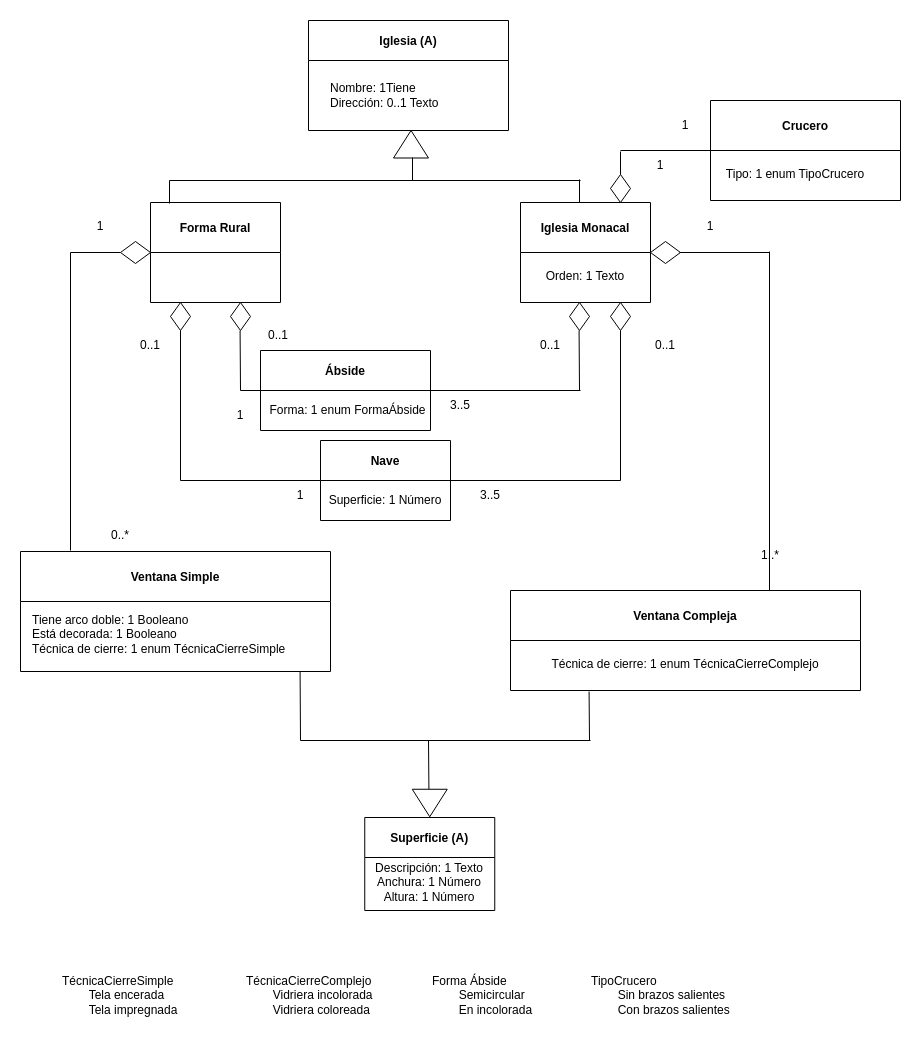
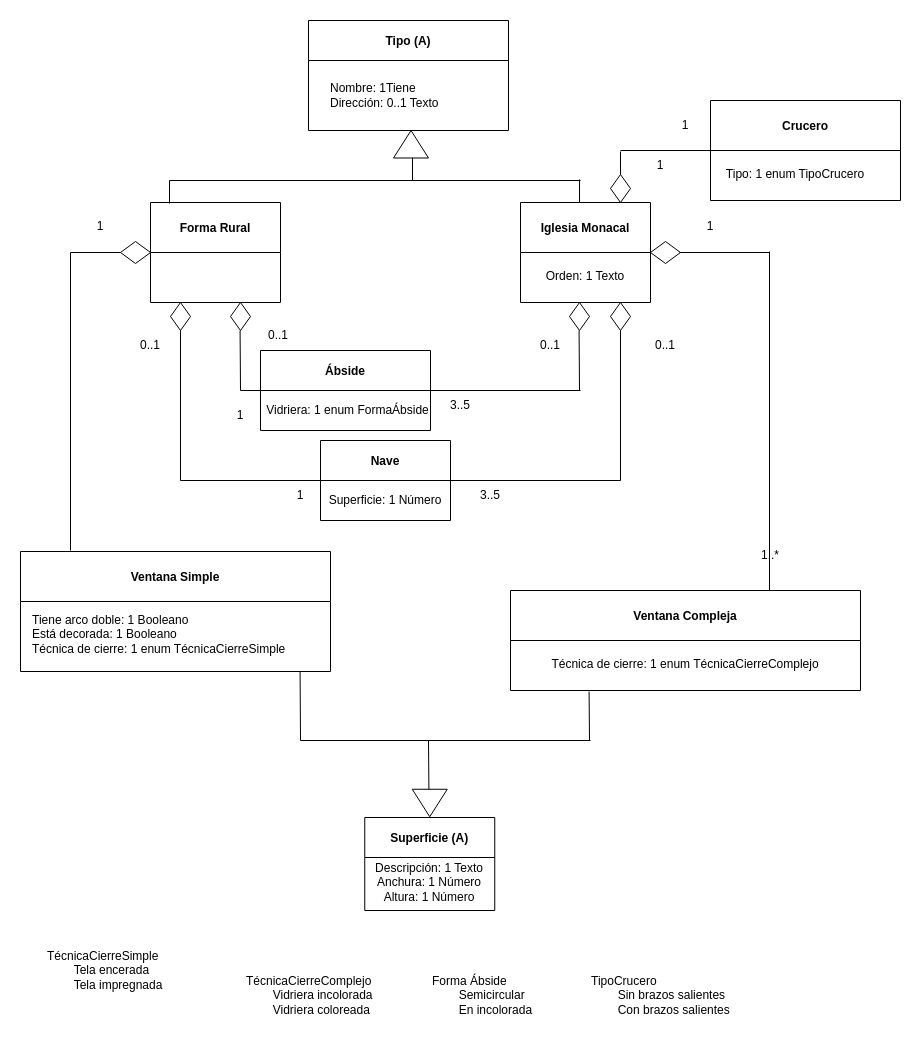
  <mxCell id="0" />
  <mxCell id="1" parent="0" />
- <mxCell id="2" value="Iglesia (A)" style="swimlane;startSize=40;" vertex="1" parent="1"><mxGeometry x="308" y="20" width="200" height="110" as="geometry" /></mxCell>
+ <mxCell id="2" value="Tipo (A)" style="swimlane;startSize=40;" vertex="1" parent="1"><mxGeometry x="308" y="20" width="200" height="110" as="geometry" /></mxCell>
  <mxCell id="3" value="Nombre: 1Tiene&lt;br&gt;Dirección: 0..1 Texto" style="text;html=1;strokeColor=none;fillColor=none;align=left;verticalAlign=middle;whiteSpace=wrap;rounded=0;" vertex="1" parent="2"><mxGeometry x="20" y="60" width="200" height="30" as="geometry" /></mxCell>
  <mxCell id="4" value="" style="triangle;whiteSpace=wrap;html=1;rotation=-90;" vertex="1" parent="1"><mxGeometry x="396.75" y="126.25" width="27.5" height="35" as="geometry" /></mxCell>
  <mxCell id="5" value="" style="endArrow=none;html=1;" edge="1" parent="1"><mxGeometry width="50" height="50" relative="1" as="geometry"><mxPoint x="412" y="157" as="sourcePoint" /><mxPoint x="412" y="180" as="targetPoint" /></mxGeometry></mxCell>
  <mxCell id="6" value="" style="endArrow=none;html=1;" edge="1" parent="1"><mxGeometry width="50" height="50" relative="1" as="geometry"><mxPoint x="169" y="180" as="sourcePoint" /><mxPoint x="580" y="180" as="targetPoint" /></mxGeometry></mxCell>
  <mxCell id="7" value="Forma Rural" style="swimlane;startSize=50;" vertex="1" parent="1"><mxGeometry x="150" y="202" width="130" height="100" as="geometry" /></mxCell>
  <mxCell id="8" value="" style="endArrow=none;html=1;" edge="1" parent="1"><mxGeometry width="50" height="50" relative="1" as="geometry"><mxPoint x="169" y="180" as="sourcePoint" /><mxPoint x="169" y="203" as="targetPoint" /></mxGeometry></mxCell>
  <mxCell id="9" value="" style="endArrow=none;html=1;" edge="1" parent="1"><mxGeometry width="50" height="50" relative="1" as="geometry"><mxPoint x="579" y="179" as="sourcePoint" /><mxPoint x="579" y="202" as="targetPoint" /></mxGeometry></mxCell>
  <mxCell id="10" value="Iglesia Monacal" style="swimlane;startSize=50;" vertex="1" parent="1"><mxGeometry x="520" y="202" width="130" height="100" as="geometry" /></mxCell>
  <mxCell id="11" value="Orden: 1 Texto" style="text;html=1;strokeColor=none;fillColor=none;align=center;verticalAlign=middle;whiteSpace=wrap;rounded=0;" vertex="1" parent="10"><mxGeometry y="48" width="130" height="52" as="geometry" /></mxCell>
  <mxCell id="12" value="" style="rhombus;whiteSpace=wrap;html=1;" vertex="1" parent="1"><mxGeometry x="120" y="241" width="30" height="22" as="geometry" /></mxCell>
  <mxCell id="13" value="" style="endArrow=none;html=1;exitX=0;exitY=0.5;exitDx=0;exitDy=0;" edge="1" parent="1" source="12"><mxGeometry width="50" height="50" relative="1" as="geometry"><mxPoint x="140" y="230" as="sourcePoint" /><mxPoint x="70" y="252" as="targetPoint" /></mxGeometry></mxCell>
  <mxCell id="14" value="" style="endArrow=none;html=1;" edge="1" parent="1"><mxGeometry width="50" height="50" relative="1" as="geometry"><mxPoint x="70" y="550" as="sourcePoint" /><mxPoint x="70" y="252" as="targetPoint" /></mxGeometry></mxCell>
  <mxCell id="15" value="Ventana Simple" style="swimlane;startSize=50;" vertex="1" parent="1"><mxGeometry x="20" y="551" width="310" height="120" as="geometry" /></mxCell>
  <mxCell id="16" value="Tiene arco doble: 1 Booleano&lt;br&gt;Está decorada: 1 Booleano&lt;br&gt;Técnica de cierre: 1 enum TécnicaCierreSimple" style="text;html=1;strokeColor=none;fillColor=none;align=left;verticalAlign=middle;whiteSpace=wrap;rounded=0;" vertex="1" parent="15"><mxGeometry x="10" y="40" width="290" height="85" as="geometry" /></mxCell>
  <mxCell id="17" value="" style="rhombus;whiteSpace=wrap;html=1;" vertex="1" parent="1"><mxGeometry x="170" y="302" width="20" height="28" as="geometry" /></mxCell>
  <mxCell id="18" value="" style="rhombus;whiteSpace=wrap;html=1;" vertex="1" parent="1"><mxGeometry x="230" y="302" width="20" height="28" as="geometry" /></mxCell>
  <mxCell id="19" value="" style="endArrow=none;html=1;" edge="1" parent="1"><mxGeometry width="50" height="50" relative="1" as="geometry"><mxPoint x="180" y="480" as="sourcePoint" /><mxPoint x="180" y="330" as="targetPoint" /></mxGeometry></mxCell>
  <mxCell id="20" value="" style="endArrow=none;html=1;entryX=0;entryY=0.5;entryDx=0;entryDy=0;" edge="1" parent="1" target="21"><mxGeometry width="50" height="50" relative="1" as="geometry"><mxPoint x="180" y="480" as="sourcePoint" /><mxPoint x="260" y="480" as="targetPoint" /></mxGeometry></mxCell>
  <mxCell id="21" value="Nave" style="swimlane;startSize=40;" vertex="1" parent="1"><mxGeometry x="320" y="440" width="130" height="80" as="geometry" /></mxCell>
  <mxCell id="22" value="Superficie: 1 Número" style="text;html=1;strokeColor=none;fillColor=none;align=center;verticalAlign=middle;whiteSpace=wrap;rounded=0;" vertex="1" parent="21"><mxGeometry x="5" y="40" width="120" height="40" as="geometry" /></mxCell>
  <mxCell id="23" value="Ábside" style="swimlane;startSize=40;" vertex="1" parent="1"><mxGeometry x="260" y="350" width="170" height="80" as="geometry" /></mxCell>
- <mxCell id="24" value="Forma: 1 enum FormaÁbside" style="text;html=1;strokeColor=none;fillColor=none;align=center;verticalAlign=middle;whiteSpace=wrap;rounded=0;" vertex="1" parent="23"><mxGeometry x="5" y="40" width="165" height="40" as="geometry" /></mxCell>
+ <mxCell id="24" value="Vidriera: 1 enum FormaÁbside" style="text;html=1;strokeColor=none;fillColor=none;align=center;verticalAlign=middle;whiteSpace=wrap;rounded=0;" vertex="1" parent="23"><mxGeometry x="5" y="40" width="165" height="40" as="geometry" /></mxCell>
  <mxCell id="25" value="" style="endArrow=none;html=1;" edge="1" parent="1"><mxGeometry width="50" height="50" relative="1" as="geometry"><mxPoint x="240" y="390" as="sourcePoint" /><mxPoint x="239.58" y="330" as="targetPoint" /></mxGeometry></mxCell>
  <mxCell id="26" value="" style="endArrow=none;html=1;entryX=0;entryY=0.5;entryDx=0;entryDy=0;" edge="1" parent="1" target="23"><mxGeometry width="50" height="50" relative="1" as="geometry"><mxPoint x="240" y="390" as="sourcePoint" /><mxPoint x="320" y="390" as="targetPoint" /></mxGeometry></mxCell>
  <mxCell id="27" value="" style="endArrow=none;html=1;" edge="1" parent="1"><mxGeometry width="50" height="50" relative="1" as="geometry"><mxPoint x="430" y="390" as="sourcePoint" /><mxPoint x="580" y="390" as="targetPoint" /></mxGeometry></mxCell>
  <mxCell id="28" value="" style="endArrow=none;html=1;" edge="1" parent="1"><mxGeometry width="50" height="50" relative="1" as="geometry"><mxPoint x="579" y="390" as="sourcePoint" /><mxPoint x="578.58" y="330" as="targetPoint" /></mxGeometry></mxCell>
  <mxCell id="29" value="" style="rhombus;whiteSpace=wrap;html=1;" vertex="1" parent="1"><mxGeometry x="569" y="302" width="20" height="28" as="geometry" /></mxCell>
  <mxCell id="30" value="" style="endArrow=none;html=1;" edge="1" parent="1"><mxGeometry width="50" height="50" relative="1" as="geometry"><mxPoint x="448" y="480" as="sourcePoint" /><mxPoint x="620" y="480" as="targetPoint" /></mxGeometry></mxCell>
  <mxCell id="31" value="" style="endArrow=none;html=1;" edge="1" parent="1"><mxGeometry width="50" height="50" relative="1" as="geometry"><mxPoint x="620" y="480" as="sourcePoint" /><mxPoint x="620" y="330" as="targetPoint" /></mxGeometry></mxCell>
  <mxCell id="32" value="" style="rhombus;whiteSpace=wrap;html=1;" vertex="1" parent="1"><mxGeometry x="610" y="302" width="20" height="28" as="geometry" /></mxCell>
  <mxCell id="33" value="" style="rhombus;whiteSpace=wrap;html=1;" vertex="1" parent="1"><mxGeometry x="610" y="174" width="20" height="28" as="geometry" /></mxCell>
  <mxCell id="34" value="" style="endArrow=none;html=1;" edge="1" parent="1"><mxGeometry width="50" height="50" relative="1" as="geometry"><mxPoint x="620" y="151" as="sourcePoint" /><mxPoint x="620" y="174" as="targetPoint" /></mxGeometry></mxCell>
  <mxCell id="35" value="" style="endArrow=none;html=1;" edge="1" parent="1"><mxGeometry width="50" height="50" relative="1" as="geometry"><mxPoint x="620" y="150" as="sourcePoint" /><mxPoint x="710" y="150" as="targetPoint" /></mxGeometry></mxCell>
  <mxCell id="36" value="Crucero" style="swimlane;startSize=50;" vertex="1" parent="1"><mxGeometry x="710" y="100" width="190" height="100" as="geometry" /></mxCell>
  <mxCell id="37" value="Tipo: 1 enum TipoCrucero" style="text;html=1;strokeColor=none;fillColor=none;align=center;verticalAlign=middle;whiteSpace=wrap;rounded=0;" vertex="1" parent="36"><mxGeometry y="48" width="170" height="52" as="geometry" /></mxCell>
  <mxCell id="38" value="" style="rhombus;whiteSpace=wrap;html=1;" vertex="1" parent="1"><mxGeometry x="650" y="241" width="30" height="22" as="geometry" /></mxCell>
  <mxCell id="39" value="" style="endArrow=none;html=1;" edge="1" parent="1"><mxGeometry width="50" height="50" relative="1" as="geometry"><mxPoint x="679" y="252" as="sourcePoint" /><mxPoint x="769" y="252" as="targetPoint" /></mxGeometry></mxCell>
  <mxCell id="40" value="" style="endArrow=none;html=1;" edge="1" parent="1"><mxGeometry width="50" height="50" relative="1" as="geometry"><mxPoint x="769" y="590" as="sourcePoint" /><mxPoint x="769" y="251" as="targetPoint" /></mxGeometry></mxCell>
  <mxCell id="41" value="Ventana Compleja" style="swimlane;startSize=50;" vertex="1" parent="1"><mxGeometry x="510" y="590" width="350" height="100" as="geometry" /></mxCell>
  <mxCell id="42" value="Técnica de cierre: 1 enum TécnicaCierreComplejo" style="text;html=1;strokeColor=none;fillColor=none;align=center;verticalAlign=middle;whiteSpace=wrap;rounded=0;" vertex="1" parent="41"><mxGeometry y="48" width="350" height="52" as="geometry" /></mxCell>
  <mxCell id="43" value="" style="endArrow=none;html=1;" edge="1" parent="1"><mxGeometry width="50" height="50" relative="1" as="geometry"><mxPoint x="589" y="740" as="sourcePoint" /><mxPoint x="588.58" y="691" as="targetPoint" /></mxGeometry></mxCell>
  <mxCell id="44" value="" style="endArrow=none;html=1;" edge="1" parent="1"><mxGeometry width="50" height="50" relative="1" as="geometry"><mxPoint x="300" y="740" as="sourcePoint" /><mxPoint x="299.58" y="671" as="targetPoint" /></mxGeometry></mxCell>
  <mxCell id="45" value="" style="endArrow=none;html=1;" edge="1" parent="1"><mxGeometry width="50" height="50" relative="1" as="geometry"><mxPoint x="300" y="740" as="sourcePoint" /><mxPoint x="590" y="740" as="targetPoint" /></mxGeometry></mxCell>
  <mxCell id="46" value="" style="endArrow=none;html=1;" edge="1" parent="1"><mxGeometry width="50" height="50" relative="1" as="geometry"><mxPoint x="428.42" y="789" as="sourcePoint" /><mxPoint x="428" y="740" as="targetPoint" /></mxGeometry></mxCell>
  <mxCell id="47" value="" style="triangle;whiteSpace=wrap;html=1;rotation=90;" vertex="1" parent="1"><mxGeometry x="415.5" y="785" width="27.5" height="35" as="geometry" /></mxCell>
  <mxCell id="48" value="Superficie (A)" style="swimlane;startSize=40;" vertex="1" parent="1"><mxGeometry x="364.25" y="817" width="130" height="93" as="geometry" /></mxCell>
  <mxCell id="49" value="Descripción: 1 Texto&lt;br&gt;Anchura: 1 Número&lt;br&gt;Altura: 1 Número" style="text;html=1;strokeColor=none;fillColor=none;align=center;verticalAlign=middle;whiteSpace=wrap;rounded=0;" vertex="1" parent="48"><mxGeometry x="5" y="45" width="120" height="40" as="geometry" /></mxCell>
  <mxCell id="50" value="1" style="text;html=1;strokeColor=none;fillColor=none;align=center;verticalAlign=middle;whiteSpace=wrap;rounded=0;" vertex="1" parent="1"><mxGeometry x="70" y="211" width="60" height="30" as="geometry" /></mxCell>
  <mxCell id="51" value="0..1" style="text;html=1;strokeColor=none;fillColor=none;align=center;verticalAlign=middle;whiteSpace=wrap;rounded=0;" vertex="1" parent="1"><mxGeometry x="120" y="330" width="60" height="30" as="geometry" /></mxCell>
  <mxCell id="52" value="0..1" style="text;html=1;strokeColor=none;fillColor=none;align=center;verticalAlign=middle;whiteSpace=wrap;rounded=0;" vertex="1" parent="1"><mxGeometry x="248" y="320" width="60" height="30" as="geometry" /></mxCell>
  <mxCell id="53" value="1" style="text;html=1;strokeColor=none;fillColor=none;align=center;verticalAlign=middle;whiteSpace=wrap;rounded=0;" vertex="1" parent="1"><mxGeometry x="210" y="400" width="60" height="30" as="geometry" /></mxCell>
  <mxCell id="54" value="1" style="text;html=1;strokeColor=none;fillColor=none;align=center;verticalAlign=middle;whiteSpace=wrap;rounded=0;" vertex="1" parent="1"><mxGeometry x="270" y="480" width="60" height="30" as="geometry" /></mxCell>
  <mxCell id="55" value="3..5" style="text;html=1;strokeColor=none;fillColor=none;align=center;verticalAlign=middle;whiteSpace=wrap;rounded=0;" vertex="1" parent="1"><mxGeometry x="460" y="480" width="60" height="30" as="geometry" /></mxCell>
  <mxCell id="56" value="3..5" style="text;html=1;strokeColor=none;fillColor=none;align=center;verticalAlign=middle;whiteSpace=wrap;rounded=0;" vertex="1" parent="1"><mxGeometry x="430" y="390" width="60" height="30" as="geometry" /></mxCell>
  <mxCell id="57" value="0..1" style="text;html=1;strokeColor=none;fillColor=none;align=center;verticalAlign=middle;whiteSpace=wrap;rounded=0;" vertex="1" parent="1"><mxGeometry x="520" y="330" width="60" height="30" as="geometry" /></mxCell>
  <mxCell id="58" value="0..1" style="text;html=1;strokeColor=none;fillColor=none;align=center;verticalAlign=middle;whiteSpace=wrap;rounded=0;" vertex="1" parent="1"><mxGeometry x="635" y="330" width="60" height="30" as="geometry" /></mxCell>
  <mxCell id="59" value="1" style="text;html=1;strokeColor=none;fillColor=none;align=center;verticalAlign=middle;whiteSpace=wrap;rounded=0;" vertex="1" parent="1"><mxGeometry x="680" y="211" width="60" height="30" as="geometry" /></mxCell>
  <mxCell id="60" value="1" style="text;html=1;strokeColor=none;fillColor=none;align=center;verticalAlign=middle;whiteSpace=wrap;rounded=0;" vertex="1" parent="1"><mxGeometry x="630" y="150" width="60" height="30" as="geometry" /></mxCell>
  <mxCell id="61" value="1" style="text;html=1;strokeColor=none;fillColor=none;align=center;verticalAlign=middle;whiteSpace=wrap;rounded=0;" vertex="1" parent="1"><mxGeometry x="655" y="110" width="60" height="30" as="geometry" /></mxCell>
  <mxCell id="62" value="1..*" style="text;html=1;strokeColor=none;fillColor=none;align=center;verticalAlign=middle;whiteSpace=wrap;rounded=0;" vertex="1" parent="1"><mxGeometry x="740" y="540" width="60" height="30" as="geometry" /></mxCell>
- <mxCell id="63" value="0..*" style="text;html=1;strokeColor=none;fillColor=none;align=center;verticalAlign=middle;whiteSpace=wrap;rounded=0;" vertex="1" parent="1"><mxGeometry x="90" y="520" width="60" height="30" as="geometry" /></mxCell>
- <mxCell id="64" value="TécnicaCierreSimple&lt;br&gt;&lt;span style=&quot;white-space: pre&quot;&gt;&#09;&lt;/span&gt;Tela encerada&lt;br&gt;&lt;span style=&quot;white-space: pre&quot;&gt;&#09;&lt;/span&gt;Tela impregnada" style="text;html=1;strokeColor=none;fillColor=none;align=left;verticalAlign=middle;whiteSpace=wrap;rounded=0;" vertex="1" parent="1"><mxGeometry x="60" y="960" width="160" height="70" as="geometry" /></mxCell>
+ <mxCell id="64" value="TécnicaCierreSimple&lt;br&gt;&lt;span style=&quot;white-space: pre&quot;&gt;&#09;&lt;/span&gt;Tela encerada&lt;br&gt;&lt;span style=&quot;white-space: pre&quot;&gt;&#09;&lt;/span&gt;Tela impregnada" style="text;html=1;strokeColor=none;fillColor=none;align=left;verticalAlign=middle;whiteSpace=wrap;rounded=0;" vertex="1" parent="1"><mxGeometry x="45" y="935" width="160" height="70" as="geometry" /></mxCell>
  <mxCell id="65" value="TipoCrucero&lt;br&gt;&lt;span style=&quot;white-space: pre&quot;&gt;&#09;&lt;/span&gt;Sin brazos salientes&lt;br&gt;&lt;span style=&quot;white-space: pre&quot;&gt;&#09;&lt;/span&gt;Con brazos salientes" style="text;html=1;strokeColor=none;fillColor=none;align=left;verticalAlign=middle;whiteSpace=wrap;rounded=0;" vertex="1" parent="1"><mxGeometry x="589" y="960" width="160" height="70" as="geometry" /></mxCell>
  <mxCell id="66" value="Forma Ábside&lt;br&gt;&lt;span style=&quot;white-space: pre&quot;&gt;&#09;&lt;/span&gt;Semicircular&lt;br&gt;&lt;span style=&quot;white-space: pre&quot;&gt;&#09;&lt;/span&gt;En incolorada" style="text;html=1;strokeColor=none;fillColor=none;align=left;verticalAlign=middle;whiteSpace=wrap;rounded=0;" vertex="1" parent="1"><mxGeometry x="430" y="960" width="160" height="70" as="geometry" /></mxCell>
  <mxCell id="67" value="TécnicaCierreComplejo&lt;br&gt;&lt;span style=&quot;white-space: pre&quot;&gt;&#09;&lt;/span&gt;Vidriera incolorada&lt;br&gt;&lt;span style=&quot;white-space: pre&quot;&gt;&#09;&lt;/span&gt;Vidriera coloreada" style="text;html=1;strokeColor=none;fillColor=none;align=left;verticalAlign=middle;whiteSpace=wrap;rounded=0;" vertex="1" parent="1"><mxGeometry x="243.5" y="960" width="160" height="70" as="geometry" /></mxCell>
